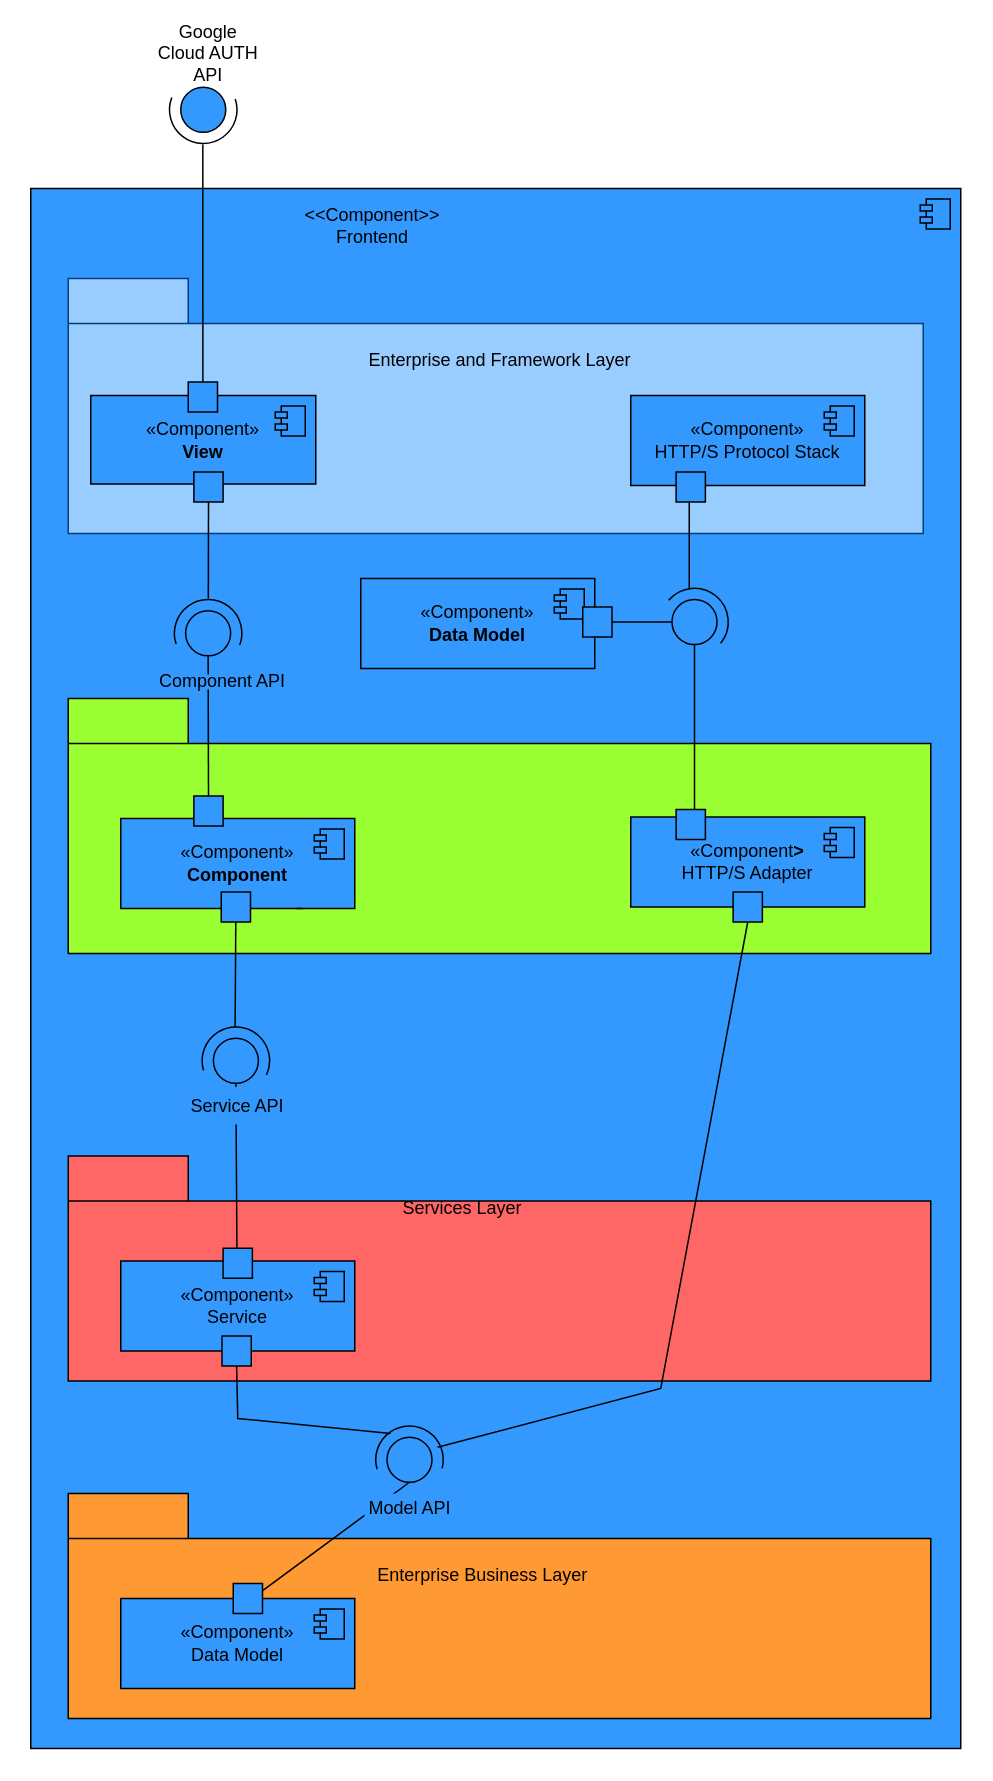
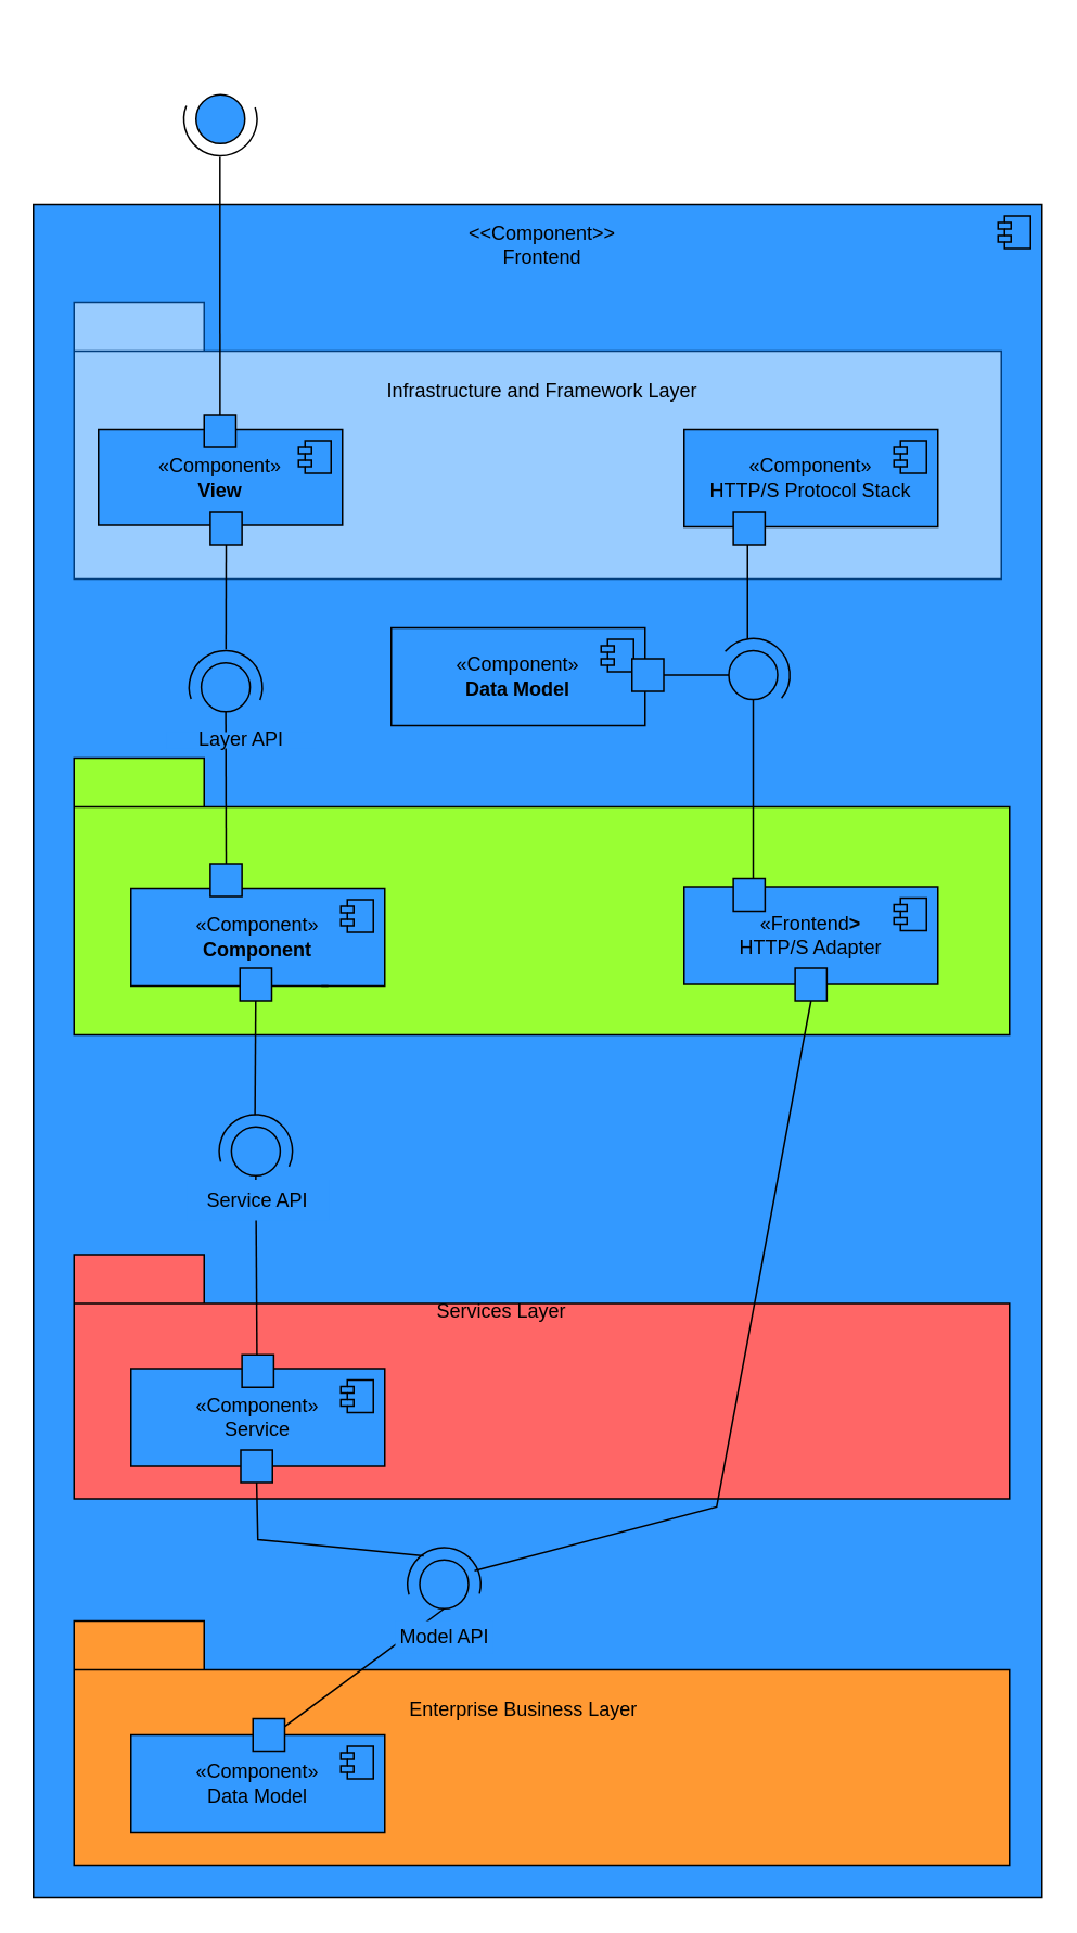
  <mxCell id="0" />
  <mxCell id="1" parent="0" />
  <mxCell id="2" value="" style="html=1;dropTarget=0;whiteSpace=wrap;fillColor=#3399FF;" vertex="1" parent="1"><mxGeometry x="20" y="125" width="620" height="1040" as="geometry" /></mxCell>
  <mxCell id="3" value="" style="shape=module;jettyWidth=8;jettyHeight=4;fillColor=#3399FF;" vertex="1" parent="2"><mxGeometry x="1" width="20" height="20" relative="1" as="geometry"><mxPoint x="-27" y="7" as="offset" /></mxGeometry></mxCell>
- <mxCell id="4" value="&lt;div&gt;&amp;lt;&amp;lt;Component&amp;gt;&amp;gt;&lt;/div&gt;&lt;div&gt;Frontend&lt;/div&gt;" style="text;html=1;align=center;verticalAlign=middle;whiteSpace=wrap;rounded=0;" vertex="1" parent="1"><mxGeometry x="187.5" y="135" width="120" height="30" as="geometry" /></mxCell>
+ <mxCell id="4" value="&lt;div&gt;&amp;lt;&amp;lt;Component&amp;gt;&amp;gt;&lt;/div&gt;&lt;div&gt;Frontend&lt;/div&gt;" style="text;html=1;align=center;verticalAlign=middle;whiteSpace=wrap;rounded=0;" vertex="1" parent="1"><mxGeometry x="272.5" y="135" width="120" height="30" as="geometry" /></mxCell>
  <mxCell id="5" value="" style="shape=folder;fontStyle=1;tabWidth=80;tabHeight=30;tabPosition=left;html=1;boundedLbl=1;whiteSpace=wrap;strokeColor=#003D7D;fillColor=#99CCFF;" vertex="1" parent="1"><mxGeometry x="45" y="185" width="570" height="170" as="geometry" /></mxCell>
- <mxCell id="6" value="&lt;div&gt;Enterprise and Framework Layer&lt;/div&gt;" style="text;html=1;align=center;verticalAlign=middle;whiteSpace=wrap;rounded=0;" vertex="1" parent="1"><mxGeometry x="217.5" y="225" width="230" height="30" as="geometry" /></mxCell>
+ <mxCell id="6" value="&lt;div&gt;Infrastructure and Framework Layer&lt;/div&gt;" style="text;html=1;align=center;verticalAlign=middle;whiteSpace=wrap;rounded=0;" vertex="1" parent="1"><mxGeometry x="217.5" y="225" width="230" height="30" as="geometry" /></mxCell>
  <mxCell id="7" value="&lt;div&gt;«Component»&lt;/div&gt;&lt;div&gt;HTTP/S Protocol Stack&lt;br&gt;&lt;/div&gt;" style="html=1;dropTarget=0;whiteSpace=wrap;fillColor=#3399FF;" vertex="1" parent="1"><mxGeometry x="420" y="263" width="156" height="60" as="geometry" /></mxCell>
  <mxCell id="8" value="" style="shape=module;jettyWidth=8;jettyHeight=4;fillColor=#3399FF;" vertex="1" parent="7"><mxGeometry x="1" width="20" height="20" relative="1" as="geometry"><mxPoint x="-27" y="7" as="offset" /></mxGeometry></mxCell>
  <mxCell id="9" value="«Component»&lt;br&gt;&lt;b&gt;Data Model&lt;/b&gt;" style="html=1;dropTarget=0;whiteSpace=wrap;fillColor=#3399FF;" vertex="1" parent="1"><mxGeometry x="240" y="385" width="156" height="60" as="geometry" /></mxCell>
  <mxCell id="10" value="" style="shape=module;jettyWidth=8;jettyHeight=4;fillColor=#3399FF;" vertex="1" parent="9"><mxGeometry x="1" width="20" height="20" relative="1" as="geometry"><mxPoint x="-27" y="7" as="offset" /></mxGeometry></mxCell>
  <mxCell id="11" value="" style="ellipse;whiteSpace=wrap;html=1;aspect=fixed;fillColor=#3399FF;" vertex="1" parent="1"><mxGeometry x="447.5" y="399" width="30" height="30" as="geometry" /></mxCell>
  <mxCell id="12" value="" style="verticalLabelPosition=bottom;verticalAlign=top;html=1;shape=mxgraph.basic.arc;startAngle=0.861;endAngle=0.359;" vertex="1" parent="1"><mxGeometry x="440" y="391.5" width="45" height="45" as="geometry" /></mxCell>
  <mxCell id="13" value="" style="ellipse;whiteSpace=wrap;html=1;aspect=fixed;fillColor=#3399FF;" vertex="1" parent="1"><mxGeometry x="123.25" y="406.5" width="30" height="30" as="geometry" /></mxCell>
  <mxCell id="14" value="" style="verticalLabelPosition=bottom;verticalAlign=top;html=1;shape=mxgraph.basic.arc;startAngle=0.698;endAngle=0.307;" vertex="1" parent="1"><mxGeometry x="115.75" y="399" width="45" height="45" as="geometry" /></mxCell>
  <mxCell id="15" value="" style="shape=folder;fontStyle=1;tabWidth=80;tabHeight=30;tabPosition=left;html=1;boundedLbl=1;whiteSpace=wrap;fillColor=#99FF33;" vertex="1" parent="1"><mxGeometry x="45" y="465" width="575" height="170" as="geometry" /></mxCell>
  <mxCell id="16" value="&lt;div&gt;«Component»&lt;b&gt;&lt;br&gt;&lt;/b&gt;&lt;/div&gt;&lt;div&gt;&lt;b&gt;Component&lt;/b&gt;&lt;/div&gt;" style="html=1;dropTarget=0;whiteSpace=wrap;fillColor=#3399FF;" vertex="1" parent="1"><mxGeometry x="80" y="545" width="156" height="60" as="geometry" /></mxCell>
  <mxCell id="17" value="" style="shape=module;jettyWidth=8;jettyHeight=4;fillColor=#3399FF;" vertex="1" parent="16"><mxGeometry x="1" width="20" height="20" relative="1" as="geometry"><mxPoint x="-27" y="7" as="offset" /></mxGeometry></mxCell>
- <mxCell id="18" value="&lt;div&gt;«Component&lt;b&gt;&amp;gt;&lt;/b&gt;&lt;/div&gt;HTTP/S Adapter" style="html=1;dropTarget=0;whiteSpace=wrap;fillColor=#3399FF;" vertex="1" parent="1"><mxGeometry x="420" y="544" width="156" height="60" as="geometry" /></mxCell>
+ <mxCell id="18" value="&lt;div&gt;«Frontend&lt;b&gt;&amp;gt;&lt;/b&gt;&lt;/div&gt;HTTP/S Adapter" style="html=1;dropTarget=0;whiteSpace=wrap;fillColor=#3399FF;" vertex="1" parent="1"><mxGeometry x="420" y="544" width="156" height="60" as="geometry" /></mxCell>
  <mxCell id="19" value="" style="shape=module;jettyWidth=8;jettyHeight=4;fillColor=#3399FF;" vertex="1" parent="18"><mxGeometry x="1" width="20" height="20" relative="1" as="geometry"><mxPoint x="-27" y="7" as="offset" /></mxGeometry></mxCell>
  <mxCell id="20" value="" style="shape=folder;fontStyle=1;tabWidth=80;tabHeight=30;tabPosition=left;html=1;boundedLbl=1;whiteSpace=wrap;fillColor=#FF6666;" vertex="1" parent="1"><mxGeometry x="45" y="770" width="575" height="150" as="geometry" /></mxCell>
  <mxCell id="21" value="&lt;div&gt;Services Layer&lt;/div&gt;" style="text;html=1;align=center;verticalAlign=middle;whiteSpace=wrap;rounded=0;" vertex="1" parent="1"><mxGeometry x="237.5" y="790" width="140" height="30" as="geometry" /></mxCell>
  <mxCell id="22" value="&lt;div&gt;«Component»&lt;/div&gt;&lt;div&gt;Service&lt;br&gt;&lt;/div&gt;" style="html=1;dropTarget=0;whiteSpace=wrap;fillColor=#3399FF;" vertex="1" parent="1"><mxGeometry x="80" y="840" width="156" height="60" as="geometry" /></mxCell>
  <mxCell id="23" value="" style="shape=module;jettyWidth=8;jettyHeight=4;fillColor=#3399FF;" vertex="1" parent="22"><mxGeometry x="1" width="20" height="20" relative="1" as="geometry"><mxPoint x="-27" y="7" as="offset" /></mxGeometry></mxCell>
  <mxCell id="24" value="" style="shape=folder;fontStyle=1;tabWidth=80;tabHeight=30;tabPosition=left;html=1;boundedLbl=1;whiteSpace=wrap;fillColor=#FF9933;" vertex="1" parent="1"><mxGeometry x="45" y="995" width="575" height="150" as="geometry" /></mxCell>
  <mxCell id="25" value="&lt;div&gt;«Component»&lt;/div&gt;Data Model" style="html=1;dropTarget=0;whiteSpace=wrap;fillColor=#3399FF;" vertex="1" parent="1"><mxGeometry x="80" y="1065" width="156" height="60" as="geometry" /></mxCell>
  <mxCell id="26" value="" style="shape=module;jettyWidth=8;jettyHeight=4;fillColor=#3399FF;" vertex="1" parent="25"><mxGeometry x="1" width="20" height="20" relative="1" as="geometry"><mxPoint x="-27" y="7" as="offset" /></mxGeometry></mxCell>
  <mxCell id="27" value="Enterprise Business Layer" style="text;html=1;align=center;verticalAlign=middle;whiteSpace=wrap;rounded=0;" vertex="1" parent="1"><mxGeometry x="240" y="1035" width="162.5" height="30" as="geometry" /></mxCell>
  <mxCell id="28" value="" style="ellipse;whiteSpace=wrap;html=1;aspect=fixed;fillColor=#3399FF;" vertex="1" parent="1"><mxGeometry x="257.5" y="957.5" width="30" height="30" as="geometry" /></mxCell>
  <mxCell id="29" value="" style="verticalLabelPosition=bottom;verticalAlign=top;html=1;shape=mxgraph.basic.arc;startAngle=0.705;endAngle=0.291;" vertex="1" parent="1"><mxGeometry x="250" y="950" width="45" height="45" as="geometry" /></mxCell>
  <mxCell id="30" value="" style="endArrow=none;html=1;rounded=0;exitX=0.553;exitY=0.015;exitDx=0;exitDy=0;exitPerimeter=0;entryX=0.5;entryY=1;entryDx=0;entryDy=0;" edge="1" parent="1" source="25" target="28"><mxGeometry width="50" height="50" relative="1" as="geometry"><mxPoint x="170" y="1025" as="sourcePoint" /><mxPoint x="220" y="975" as="targetPoint" /></mxGeometry></mxCell>
  <mxCell id="31" value="" style="endArrow=none;html=1;rounded=0;entryX=0.5;entryY=1;entryDx=0;entryDy=0;exitX=0.222;exitY=0.111;exitDx=0;exitDy=0;exitPerimeter=0;" edge="1" parent="1" source="55" target="22"><mxGeometry width="50" height="50" relative="1" as="geometry"><mxPoint x="340" y="1045" as="sourcePoint" /><mxPoint x="390" y="995" as="targetPoint" /><Array as="points" /></mxGeometry></mxCell>
  <mxCell id="32" value="" style="endArrow=none;html=1;rounded=0;exitX=0.915;exitY=0.315;exitDx=0;exitDy=0;exitPerimeter=0;entryX=0.5;entryY=1;entryDx=0;entryDy=0;" edge="1" parent="1" source="53" target="18"><mxGeometry width="50" height="50" relative="1" as="geometry"><mxPoint x="390" y="864" as="sourcePoint" /><mxPoint x="440" y="814" as="targetPoint" /><Array as="points" /></mxGeometry></mxCell>
  <mxCell id="33" value="" style="endArrow=none;html=1;rounded=0;entryX=0.5;entryY=1;entryDx=0;entryDy=0;exitX=0.628;exitY=0;exitDx=0;exitDy=0;exitPerimeter=0;" edge="1" parent="1" source="47" target="11"><mxGeometry width="50" height="50" relative="1" as="geometry"><mxPoint x="390" y="714" as="sourcePoint" /><mxPoint x="440" y="664" as="targetPoint" /></mxGeometry></mxCell>
  <mxCell id="34" value="" style="endArrow=none;html=1;rounded=0;exitX=1;exitY=0.5;exitDx=0;exitDy=0;entryX=0;entryY=0.5;entryDx=0;entryDy=0;" edge="1" parent="1" source="58" target="11"><mxGeometry width="50" height="50" relative="1" as="geometry"><mxPoint x="340" y="715" as="sourcePoint" /><mxPoint x="390" y="665" as="targetPoint" /></mxGeometry></mxCell>
  <mxCell id="35" value="" style="endArrow=none;html=1;rounded=0;entryX=0.25;entryY=1;entryDx=0;entryDy=0;" edge="1" parent="1" target="7"><mxGeometry width="50" height="50" relative="1" as="geometry"><mxPoint x="459" y="392" as="sourcePoint" /><mxPoint x="510" y="594" as="targetPoint" /></mxGeometry></mxCell>
  <mxCell id="36" value="" style="endArrow=none;html=1;rounded=0;entryX=0.5;entryY=1;entryDx=0;entryDy=0;exitX=0.5;exitY=0;exitDx=0;exitDy=0;" edge="1" parent="1" source="45" target="13"><mxGeometry width="50" height="50" relative="1" as="geometry"><mxPoint x="120" y="485" as="sourcePoint" /><mxPoint x="170" y="435" as="targetPoint" /></mxGeometry></mxCell>
  <mxCell id="37" value="" style="ellipse;whiteSpace=wrap;html=1;aspect=fixed;fillColor=#3399FF;" vertex="1" parent="1"><mxGeometry x="141.75" y="691.5" width="30" height="30" as="geometry" /></mxCell>
  <mxCell id="38" value="" style="verticalLabelPosition=bottom;verticalAlign=top;html=1;shape=mxgraph.basic.arc;startAngle=0.704;endAngle=0.319;" vertex="1" parent="1"><mxGeometry x="134.25" y="684" width="45" height="45" as="geometry" /></mxCell>
  <mxCell id="39" value="" style="endArrow=none;html=1;rounded=0;entryX=0.5;entryY=1;entryDx=0;entryDy=0;exitX=0.149;exitY=-0.008;exitDx=0;exitDy=0;exitPerimeter=0;" edge="1" parent="1" target="37"><mxGeometry width="50" height="50" relative="1" as="geometry"><mxPoint x="157.494" y="838.52" as="sourcePoint" /><mxPoint x="156.75" y="736.5" as="targetPoint" /></mxGeometry></mxCell>
  <mxCell id="40" value="" style="endArrow=none;html=1;rounded=0;exitX=0.489;exitY=0.003;exitDx=0;exitDy=0;exitPerimeter=0;" edge="1" parent="1" source="51"><mxGeometry width="50" height="50" relative="1" as="geometry"><mxPoint x="164.25" y="682" as="sourcePoint" /><mxPoint x="155.25" y="603" as="targetPoint" /></mxGeometry></mxCell>
  <mxCell id="41" value="&lt;div&gt;Model API&lt;/div&gt;" style="text;html=1;align=center;verticalAlign=middle;whiteSpace=wrap;rounded=0;fillColor=#3399FF;" vertex="1" parent="1"><mxGeometry x="242.5" y="995" width="60" height="20" as="geometry" /></mxCell>
  <mxCell id="42" value="Service API" style="text;html=1;align=center;verticalAlign=middle;whiteSpace=wrap;rounded=0;fillColor=#3399FF;" vertex="1" parent="1"><mxGeometry x="114.25" y="724" width="87.5" height="25" as="geometry" /></mxCell>
- <mxCell id="43" value="Component API" style="text;html=1;align=center;verticalAlign=middle;whiteSpace=wrap;rounded=0;fillColor=#3399FF;" vertex="1" parent="1"><mxGeometry x="102" y="449" width="91.5" height="10" as="geometry" /></mxCell>
+ <mxCell id="43" value="Layer API" style="text;html=1;align=center;verticalAlign=middle;whiteSpace=wrap;rounded=0;fillColor=#3399FF;" vertex="1" parent="1"><mxGeometry x="102" y="449" width="91.5" height="10" as="geometry" /></mxCell>
  <mxCell id="44" value="" style="rounded=0;whiteSpace=wrap;html=1;fillColor=#3399FF;" vertex="1" parent="1"><mxGeometry x="450.25" y="314" width="19.5" height="20" as="geometry" /></mxCell>
  <mxCell id="45" value="" style="rounded=0;whiteSpace=wrap;html=1;fillColor=#3399FF;" vertex="1" parent="1"><mxGeometry x="128.75" y="530" width="19.5" height="20" as="geometry" /></mxCell>
  <mxCell id="46" value="" style="endArrow=none;html=1;rounded=0;entryX=0.5;entryY=1;entryDx=0;entryDy=0;exitX=0.25;exitY=0;exitDx=0;exitDy=0;" edge="1" parent="1" source="18" target="47"><mxGeometry width="50" height="50" relative="1" as="geometry"><mxPoint x="459" y="544" as="sourcePoint" /><mxPoint x="463" y="429" as="targetPoint" /></mxGeometry></mxCell>
  <mxCell id="47" value="" style="rounded=0;whiteSpace=wrap;html=1;fillColor=#3399FF;" vertex="1" parent="1"><mxGeometry x="450.25" y="539" width="19.5" height="20" as="geometry" /></mxCell>
  <mxCell id="48" value="" style="rounded=0;whiteSpace=wrap;html=1;fillColor=#3399FF;" vertex="1" parent="1"><mxGeometry x="148.25" y="831.5" width="19.5" height="20" as="geometry" /></mxCell>
  <mxCell id="49" value="" style="rounded=0;whiteSpace=wrap;html=1;fillColor=#3399FF;" vertex="1" parent="1"><mxGeometry x="155" y="1055" width="19.5" height="20" as="geometry" /></mxCell>
  <mxCell id="50" value="" style="endArrow=none;html=1;rounded=0;exitX=0.489;exitY=0.003;exitDx=0;exitDy=0;exitPerimeter=0;" edge="1" parent="1" source="38" target="51"><mxGeometry width="50" height="50" relative="1" as="geometry"><mxPoint x="156.25" y="684" as="sourcePoint" /><mxPoint x="155.25" y="603" as="targetPoint" /></mxGeometry></mxCell>
  <mxCell id="51" value="" style="rounded=0;whiteSpace=wrap;html=1;fillColor=#3399FF;" vertex="1" parent="1"><mxGeometry x="147" y="594" width="19.5" height="20" as="geometry" /></mxCell>
  <mxCell id="52" value="" style="endArrow=none;html=1;rounded=0;exitX=0.915;exitY=0.315;exitDx=0;exitDy=0;exitPerimeter=0;entryX=0.5;entryY=1;entryDx=0;entryDy=0;" edge="1" parent="1" source="29" target="53"><mxGeometry width="50" height="50" relative="1" as="geometry"><mxPoint x="291" y="964" as="sourcePoint" /><mxPoint x="448" y="605" as="targetPoint" /><Array as="points"><mxPoint x="440" y="925" /></Array></mxGeometry></mxCell>
  <mxCell id="53" value="" style="rounded=0;whiteSpace=wrap;html=1;fillColor=#3399FF;" vertex="1" parent="1"><mxGeometry x="488.25" y="594" width="19.5" height="20" as="geometry" /></mxCell>
  <mxCell id="54" value="" style="endArrow=none;html=1;rounded=0;entryX=0.5;entryY=1;entryDx=0;entryDy=0;exitX=0.222;exitY=0.111;exitDx=0;exitDy=0;exitPerimeter=0;" edge="1" parent="1" source="29" target="55"><mxGeometry width="50" height="50" relative="1" as="geometry"><mxPoint x="260" y="955" as="sourcePoint" /><mxPoint x="158" y="900" as="targetPoint" /><Array as="points"><mxPoint x="158" y="945" /></Array></mxGeometry></mxCell>
  <mxCell id="55" value="" style="rounded=0;whiteSpace=wrap;html=1;fillColor=#3399FF;" vertex="1" parent="1"><mxGeometry x="147.5" y="890" width="19.5" height="20" as="geometry" /></mxCell>
  <mxCell id="56" value="" style="endArrow=none;html=1;rounded=0;entryX=0.75;entryY=1;entryDx=0;entryDy=0;" edge="1" parent="1" target="16"><mxGeometry width="50" height="50" relative="1" as="geometry"><mxPoint x="201.25" y="605" as="sourcePoint" /><mxPoint x="240" y="635" as="targetPoint" /></mxGeometry></mxCell>
  <mxCell id="57" value="" style="endArrow=none;html=1;rounded=0;exitX=1;exitY=0.5;exitDx=0;exitDy=0;entryX=0;entryY=0.5;entryDx=0;entryDy=0;" edge="1" parent="1" source="9" target="58"><mxGeometry width="50" height="50" relative="1" as="geometry"><mxPoint x="346" y="415" as="sourcePoint" /><mxPoint x="448" y="414" as="targetPoint" /></mxGeometry></mxCell>
  <mxCell id="58" value="" style="rounded=0;whiteSpace=wrap;html=1;fillColor=#3399FF;" vertex="1" parent="1"><mxGeometry x="388" y="404" width="19.5" height="20" as="geometry" /></mxCell>
  <mxCell id="59" value="&lt;div&gt;«Component»&lt;/div&gt;&lt;div&gt;&lt;b&gt;View&lt;/b&gt;&lt;/div&gt;" style="html=1;dropTarget=0;whiteSpace=wrap;fillColor=#3399FF;strokeColor=#000000;" vertex="1" parent="1"><mxGeometry x="60" y="263" width="150" height="59" as="geometry" /></mxCell>
  <mxCell id="60" value="" style="shape=module;jettyWidth=8;jettyHeight=4;fillColor=#3399FF;" vertex="1" parent="59"><mxGeometry x="1" width="20" height="20" relative="1" as="geometry"><mxPoint x="-27" y="7" as="offset" /></mxGeometry></mxCell>
  <mxCell id="61" value="" style="ellipse;whiteSpace=wrap;html=1;aspect=fixed;fillColor=#3399FF;" vertex="1" parent="1"><mxGeometry x="120" y="57.5" width="30" height="30" as="geometry" /></mxCell>
  <mxCell id="62" value="" style="verticalLabelPosition=bottom;verticalAlign=top;html=1;shape=mxgraph.basic.arc;startAngle=0.198;endAngle=0.809;" vertex="1" parent="1"><mxGeometry x="112.5" y="50" width="45" height="45" as="geometry" /></mxCell>
- <mxCell id="63" value="Google Cloud AUTH API" style="text;html=1;align=center;verticalAlign=middle;whiteSpace=wrap;rounded=0;" vertex="1" parent="1"><mxGeometry x="102" y="20" width="72.5" height="30" as="geometry" /></mxCell>
  <mxCell id="64" value="" style="rounded=0;whiteSpace=wrap;html=1;fillColor=#3399FF;" vertex="1" parent="1"><mxGeometry x="125" y="254" width="19.5" height="20" as="geometry" /></mxCell>
  <mxCell id="65" value="" style="endArrow=none;html=1;rounded=0;entryX=0.493;entryY=1.016;entryDx=0;entryDy=0;exitX=0.5;exitY=0;exitDx=0;exitDy=0;entryPerimeter=0;" edge="1" parent="1" source="64" target="62"><mxGeometry width="50" height="50" relative="1" as="geometry"><mxPoint x="139.75" y="254" as="sourcePoint" /><mxPoint x="189.75" y="204" as="targetPoint" /></mxGeometry></mxCell>
  <mxCell id="66" value="" style="rounded=0;whiteSpace=wrap;html=1;fillColor=#3399FF;" vertex="1" parent="1"><mxGeometry x="128.75" y="314" width="19.5" height="20" as="geometry" /></mxCell>
  <mxCell id="67" value="" style="endArrow=none;html=1;rounded=0;entryX=0.5;entryY=1;entryDx=0;entryDy=0;exitX=0.503;exitY=-0.02;exitDx=0;exitDy=0;exitPerimeter=0;" edge="1" parent="1" source="14" target="66"><mxGeometry width="50" height="50" relative="1" as="geometry"><mxPoint x="290" y="385" as="sourcePoint" /><mxPoint x="340" y="335" as="targetPoint" /></mxGeometry></mxCell>
